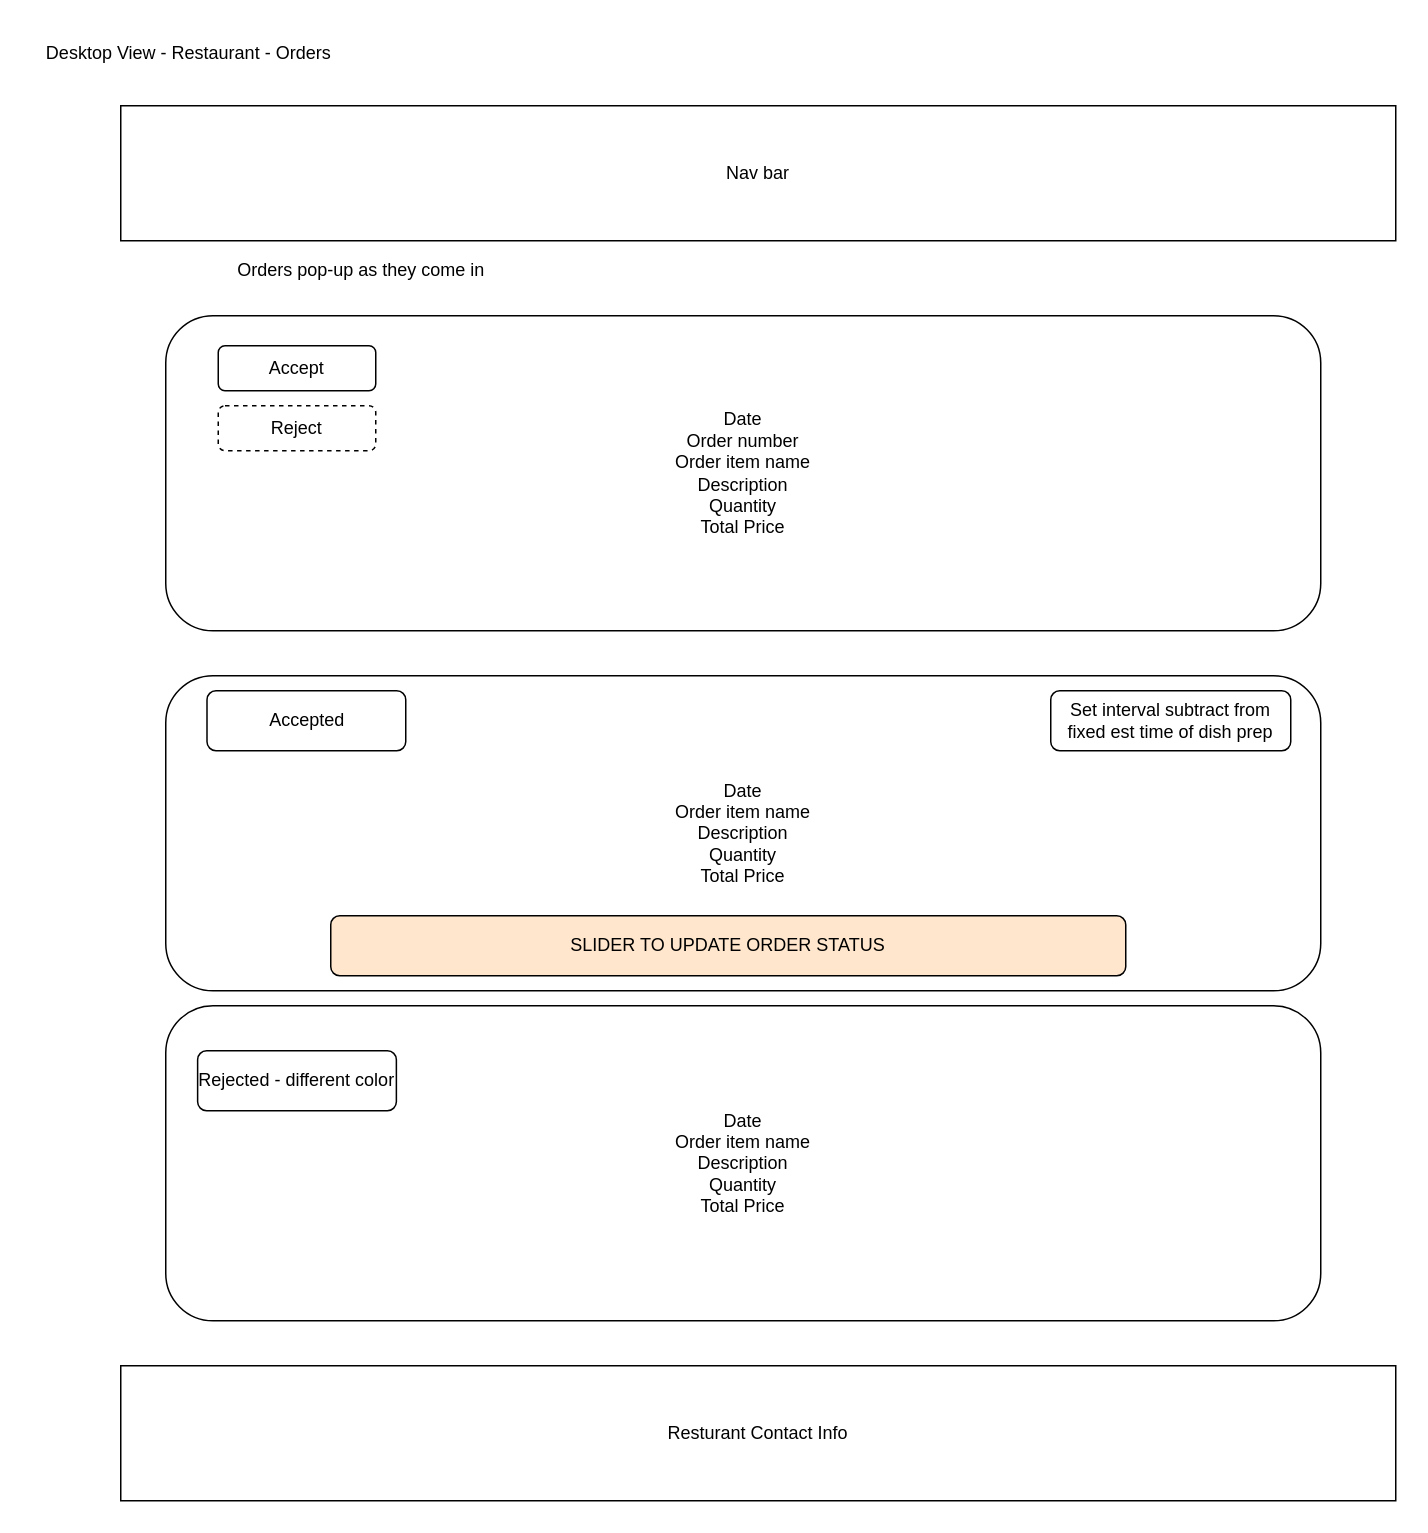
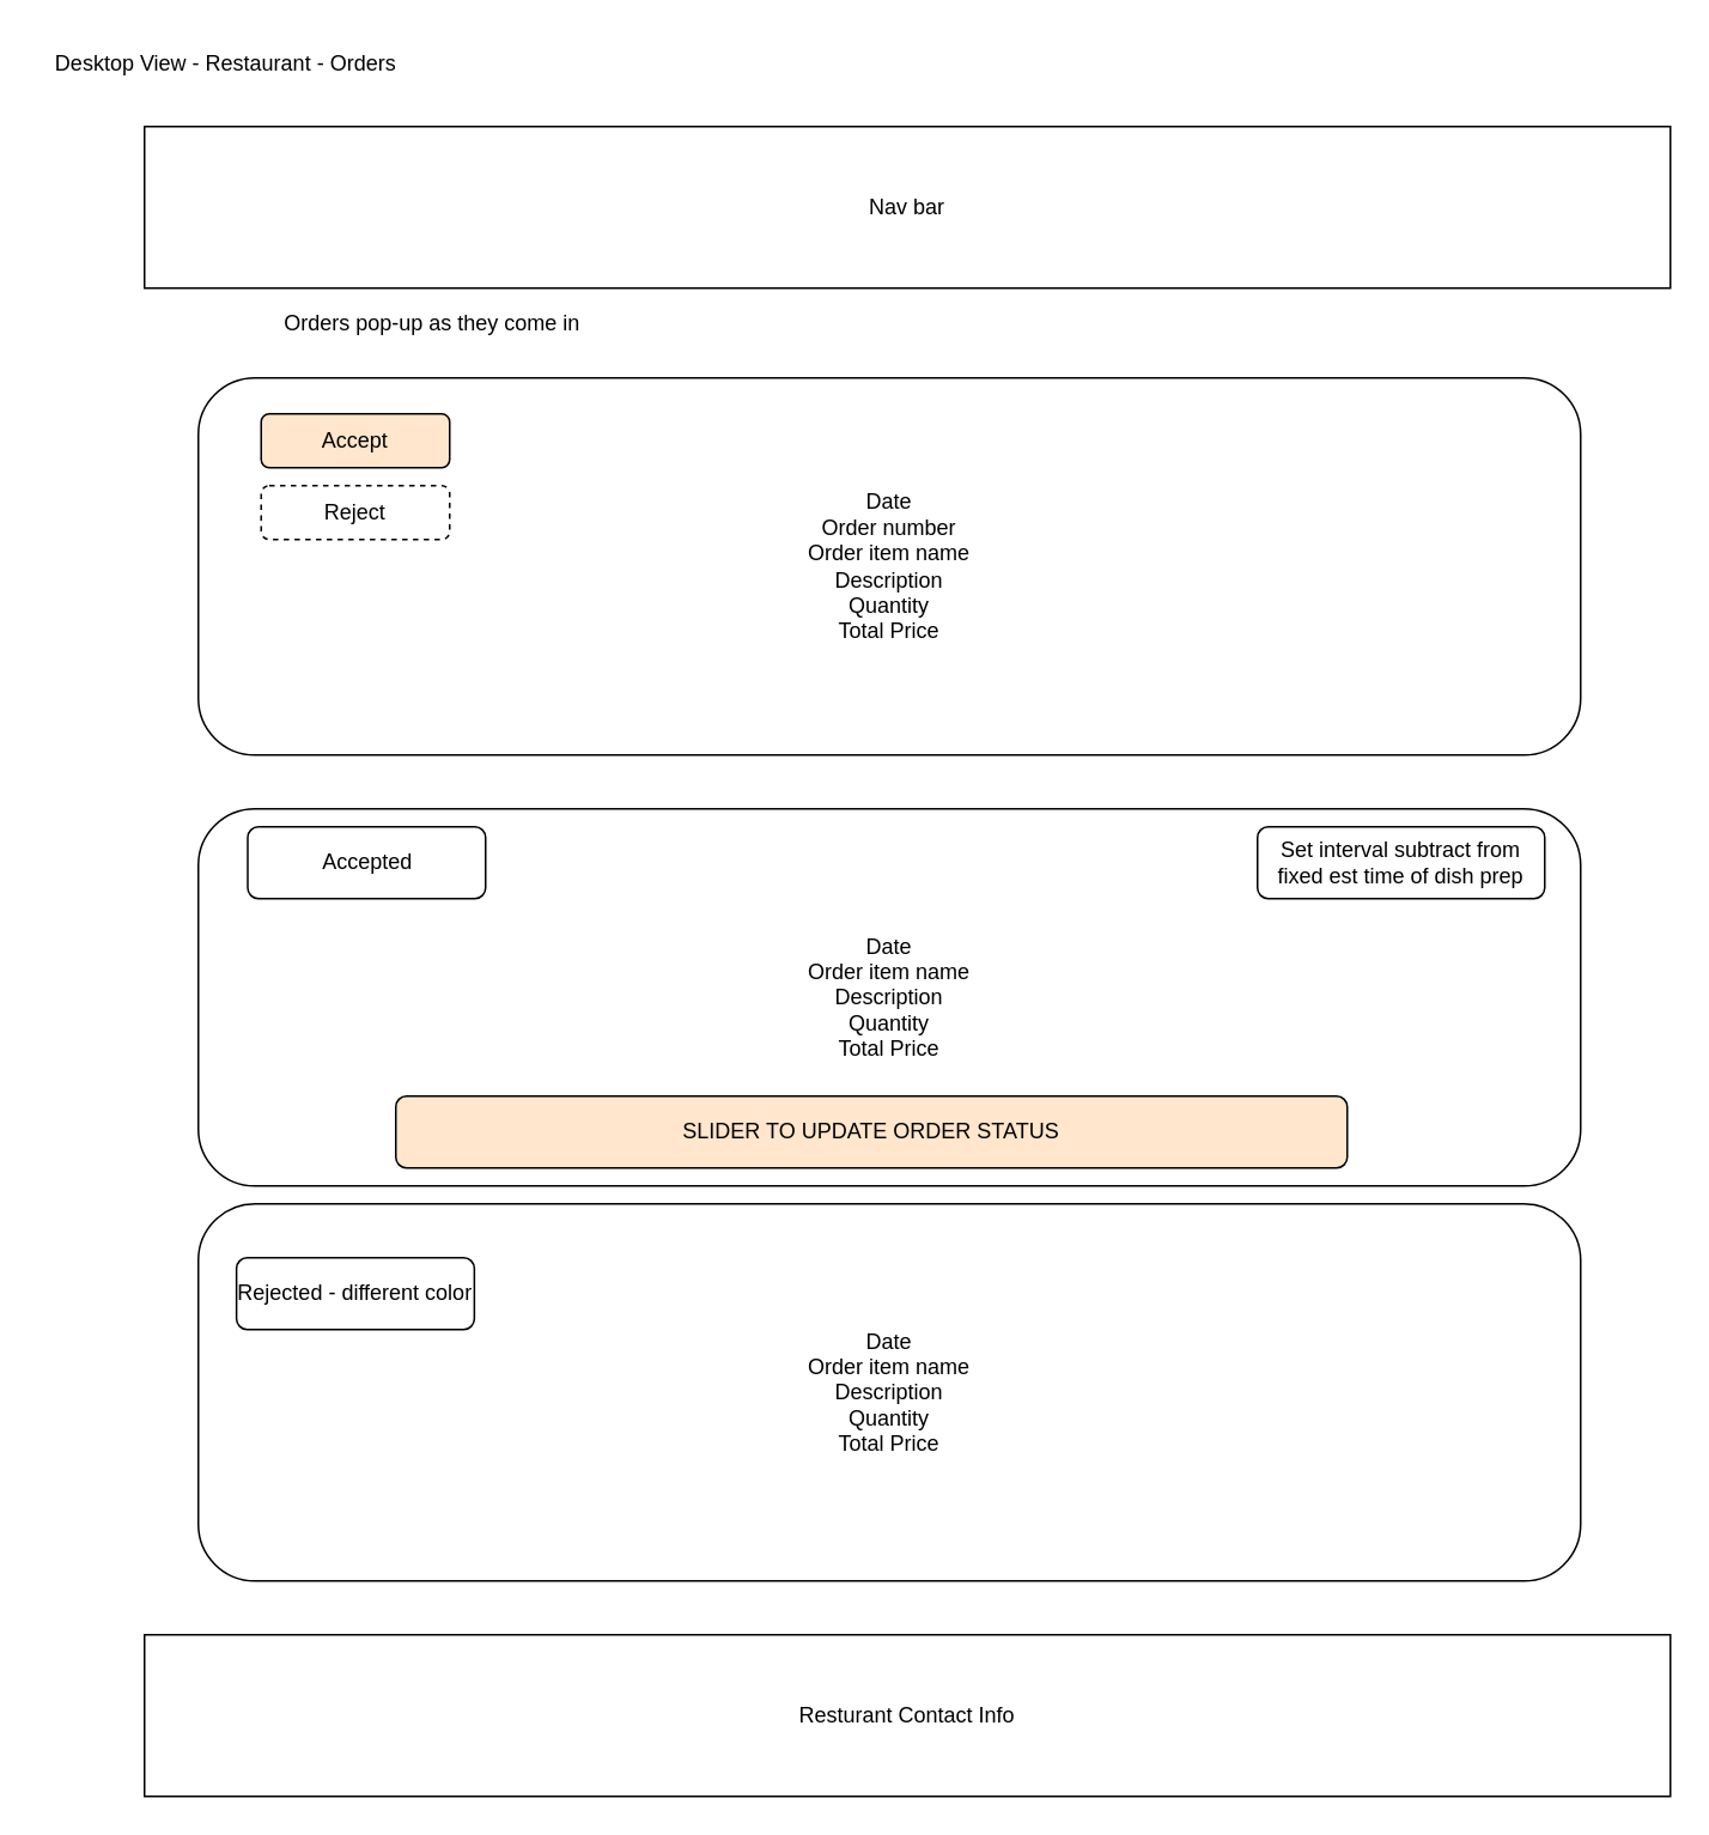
  <mxCell id="0" />
  <mxCell id="1" parent="0" />
  <mxCell id="2" value="Resturant Contact Info" style="rounded=0;whiteSpace=wrap;html=1;" parent="1" vertex="1"><mxGeometry y="910" width="850" height="90" as="geometry" x="80" /></mxCell>
  <mxCell id="3" value="Nav bar" style="rounded=0;whiteSpace=wrap;html=1;" parent="1" vertex="1"><mxGeometry y="70" width="850" height="90" as="geometry" x="80" /></mxCell>
  <mxCell id="4" value="Desktop View - Restaurant - Orders" style="text;html=1;align=center;verticalAlign=middle;resizable=0;points=[];autosize=1;strokeColor=none;fillColor=none;" parent="1" vertex="1"><mxGeometry x="20" width="210" height="30" as="geometry" y="20" /></mxCell>
  <mxCell id="5" value="Date&lt;br&gt;Order number&lt;br&gt;Order item name&lt;br&gt;Description&lt;br&gt;Quantity&lt;br&gt;Total Price" style="rounded=1;whiteSpace=wrap;html=1;" parent="1" vertex="1"><mxGeometry x="110" y="210" width="770" height="210" as="geometry" /></mxCell>
  <mxCell id="6" value="Date&lt;br&gt;Order item name&lt;br&gt;Description&lt;br&gt;Quantity&lt;br&gt;Total Price" style="rounded=1;whiteSpace=wrap;html=1;" parent="1" vertex="1"><mxGeometry x="110" y="450" width="770" height="210" as="geometry" /></mxCell>
  <mxCell id="7" value="Orders pop-up as they come in" style="text;html=1;align=center;verticalAlign=middle;resizable=0;points=[];autosize=1;strokeColor=none;fillColor=none;" vertex="1" parent="1"><mxGeometry x="145" y="165" width="190" height="30" as="geometry" /></mxCell>
- <mxCell id="8" value="Accept" style="rounded=1;whiteSpace=wrap;html=1;" vertex="1" parent="1"><mxGeometry x="145" y="230" width="105" height="30" as="geometry" /></mxCell>
+ <mxCell id="8" value="Accept" style="rounded=1;whiteSpace=wrap;html=1;fillColor=#ffe6cc;" vertex="1" parent="1"><mxGeometry x="145" y="230" width="105" height="30" as="geometry" /></mxCell>
  <mxCell id="9" value="Reject" style="rounded=1;whiteSpace=wrap;html=1;dashed=1;" vertex="1" parent="1"><mxGeometry x="145" y="270" width="105" height="30" as="geometry" /></mxCell>
  <mxCell id="10" value="Accepted" style="rounded=1;whiteSpace=wrap;html=1;" vertex="1" parent="1"><mxGeometry x="137.5" y="460" width="132.5" height="40" as="geometry" /></mxCell>
  <mxCell id="11" value="SLIDER TO UPDATE ORDER STATUS" style="rounded=1;whiteSpace=wrap;html=1;fillColor=#ffe6cc;" vertex="1" parent="1"><mxGeometry x="220" y="610" width="530" height="40" as="geometry" /></mxCell>
  <mxCell id="12" value="Set interval subtract from fixed est time of dish prep" style="rounded=1;whiteSpace=wrap;html=1;" vertex="1" parent="1"><mxGeometry x="700" y="460" width="160" height="40" as="geometry" /></mxCell>
  <mxCell id="13" value="Date&lt;br&gt;Order item name&lt;br&gt;Description&lt;br&gt;Quantity&lt;br&gt;Total Price" style="rounded=1;whiteSpace=wrap;html=1;" vertex="1" parent="1"><mxGeometry x="110" y="670" width="770" height="210" as="geometry" /></mxCell>
  <mxCell id="14" value="Rejected - different color" style="rounded=1;whiteSpace=wrap;html=1;" vertex="1" parent="1"><mxGeometry x="131.25" y="700" width="132.5" height="40" as="geometry" /></mxCell>
